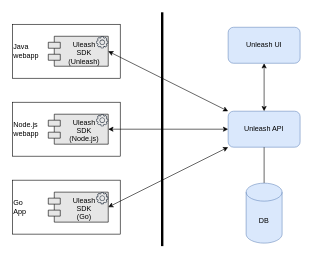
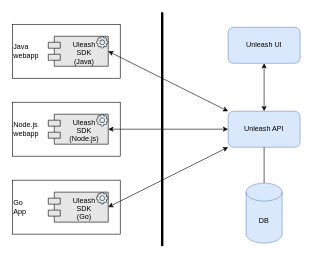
  <mxCell id="0" />
  <mxCell id="1" parent="0" />
  <mxCell id="2" value="&lt;div align=&quot;left&quot;&gt;Java&amp;nbsp;&amp;nbsp;&amp;nbsp;&amp;nbsp; &lt;br&gt;&lt;/div&gt;&lt;div align=&quot;left&quot;&gt;webapp&lt;br&gt;&lt;/div&gt;" style="html=1;align=left;" parent="1" vertex="1"><mxGeometry x="20" y="40" width="180" height="90" as="geometry" /></mxCell>
- <mxCell id="3" value="Uleash&#10;SDK&#10;(Unleash)&#10;" style="shape=module;align=left;spacingLeft=20;align=center;verticalAlign=top;fillColor=#E6E6E6;" parent="1" vertex="1"><mxGeometry x="80" y="60" width="100" height="50" as="geometry" /></mxCell>
+ <mxCell id="3" value="Uleash&#10;SDK&#10;(Java)&#10;" style="shape=module;align=left;spacingLeft=20;align=center;verticalAlign=top;fillColor=#E6E6E6;" parent="1" vertex="1"><mxGeometry x="80" y="60" width="100" height="50" as="geometry" /></mxCell>
  <mxCell id="4" value="&lt;div align=&quot;left&quot;&gt;Node.js &amp;nbsp;&amp;nbsp;&amp;nbsp; &lt;br&gt;&lt;/div&gt;&lt;div align=&quot;left&quot;&gt;webapp&lt;br&gt;&lt;/div&gt;" style="html=1;align=left;" parent="1" vertex="1"><mxGeometry x="20" y="170" width="180" height="90" as="geometry" /></mxCell>
  <mxCell id="5" value="&lt;div&gt;Go&lt;/div&gt;&lt;div&gt;App&lt;br&gt;&lt;/div&gt;" style="html=1;align=left;" parent="1" vertex="1"><mxGeometry x="20" y="300" width="180" height="90" as="geometry" /></mxCell>
  <mxCell id="6" value="Uleash&#10;SDK&#10;(Node.js)&#10;" style="shape=module;align=left;spacingLeft=20;align=center;verticalAlign=top;fillColor=#E6E6E6;" parent="1" vertex="1"><mxGeometry x="80" y="190" width="100" height="50" as="geometry" /></mxCell>
  <mxCell id="7" style="edgeStyle=none;rounded=0;orthogonalLoop=1;jettySize=auto;html=1;exitX=1;exitY=0.5;exitDx=0;exitDy=0;labelBackgroundColor=default;fontColor=default;startArrow=classic;startFill=1;endArrow=classic;endFill=1;startSize=6;endSize=6;strokeColor=default;strokeWidth=1;" edge="1" parent="1" source="8" target="15"><mxGeometry relative="1" as="geometry" /></mxCell>
  <mxCell id="8" value="Uleash&#10;SDK&#10;(Go)&#10;" style="shape=module;align=left;spacingLeft=20;align=center;verticalAlign=top;fillColor=#E6E6E6;" parent="1" vertex="1"><mxGeometry x="80" y="320" width="100" height="50" as="geometry" /></mxCell>
  <mxCell id="9" value="" style="sketch=0;outlineConnect=0;fontColor=#232F3E;gradientColor=none;fillColor=#232F3E;strokeColor=none;dashed=0;verticalLabelPosition=bottom;verticalAlign=top;align=center;html=1;fontSize=12;fontStyle=0;aspect=fixed;pointerEvents=1;shape=mxgraph.aws4.gear;" vertex="1" parent="1"><mxGeometry x="160" y="60" width="20" height="20" as="geometry" /></mxCell>
  <mxCell id="10" value="" style="sketch=0;outlineConnect=0;fontColor=#232F3E;gradientColor=none;fillColor=#232F3E;strokeColor=none;dashed=0;verticalLabelPosition=bottom;verticalAlign=top;align=center;html=1;fontSize=12;fontStyle=0;aspect=fixed;pointerEvents=1;shape=mxgraph.aws4.gear;" vertex="1" parent="1"><mxGeometry x="160" y="190" width="20" height="20" as="geometry" /></mxCell>
  <mxCell id="11" value="" style="sketch=0;outlineConnect=0;fontColor=#232F3E;gradientColor=none;fillColor=#232F3E;strokeColor=none;dashed=0;verticalLabelPosition=bottom;verticalAlign=top;align=center;html=1;fontSize=12;fontStyle=0;aspect=fixed;pointerEvents=1;shape=mxgraph.aws4.gear;" vertex="1" parent="1"><mxGeometry x="160" y="320" width="20" height="20" as="geometry" /></mxCell>
  <mxCell id="12" value="" style="endArrow=none;html=1;rounded=0;strokeColor=default;labelBackgroundColor=default;fontColor=default;strokeWidth=4;" edge="1" parent="1"><mxGeometry width="50" height="50" relative="1" as="geometry"><mxPoint x="270" y="410" as="sourcePoint" /><mxPoint x="270" y="20" as="targetPoint" /></mxGeometry></mxCell>
  <mxCell id="13" value="" style="edgeStyle=orthogonalEdgeStyle;rounded=0;orthogonalLoop=1;jettySize=auto;html=1;labelBackgroundColor=default;fontColor=default;strokeColor=default;strokeWidth=1;startArrow=classic;startFill=1;" edge="1" parent="1" source="15" target="17"><mxGeometry relative="1" as="geometry" /></mxCell>
  <mxCell id="14" value="" style="edgeStyle=orthogonalEdgeStyle;rounded=0;orthogonalLoop=1;jettySize=auto;html=1;labelBackgroundColor=default;fontColor=default;startArrow=classic;startFill=1;endArrow=classic;endFill=1;startSize=6;endSize=6;strokeColor=default;strokeWidth=1;entryX=1;entryY=0.5;entryDx=0;entryDy=0;" edge="1" parent="1" source="15" target="6"><mxGeometry relative="1" as="geometry"><mxPoint x="300" y="215" as="targetPoint" /></mxGeometry></mxCell>
  <mxCell id="15" value="Unleash API" style="rounded=1;whiteSpace=wrap;html=1;fillColor=#dae8fc;strokeColor=#6c8ebf;fontColor=default;" vertex="1" parent="1"><mxGeometry x="380" y="185" width="120" height="60" as="geometry" /></mxCell>
  <mxCell id="16" value="" style="rounded=0;orthogonalLoop=1;jettySize=auto;html=1;labelBackgroundColor=default;fontColor=default;startArrow=classic;startFill=1;endArrow=classic;endFill=1;startSize=6;endSize=6;strokeColor=default;strokeWidth=1;entryX=1;entryY=0.5;entryDx=0;entryDy=0;" edge="1" parent="1" source="15" target="3"><mxGeometry relative="1" as="geometry"><mxPoint x="300" y="75" as="targetPoint" /></mxGeometry></mxCell>
  <mxCell id="17" value="Unleash UI" style="whiteSpace=wrap;html=1;rounded=1;fillColor=#dae8fc;strokeColor=#6c8ebf;fontColor=default;" vertex="1" parent="1"><mxGeometry x="380" y="45" width="120" height="60" as="geometry" /></mxCell>
  <mxCell id="18" value="" style="edgeStyle=orthogonalEdgeStyle;rounded=0;orthogonalLoop=1;jettySize=auto;html=1;labelBackgroundColor=default;fontColor=default;strokeColor=default;strokeWidth=1;endSize=6;startSize=6;endArrow=none;endFill=0;" edge="1" parent="1" source="19" target="15"><mxGeometry relative="1" as="geometry" /></mxCell>
  <mxCell id="19" value="DB" style="shape=cylinder3;whiteSpace=wrap;html=1;boundedLbl=1;backgroundOutline=1;size=15;strokeColor=#6c8ebf;fillColor=#dae8fc;fontColor=default;" vertex="1" parent="1"><mxGeometry x="410" y="305" width="60" height="100" as="geometry" /></mxCell>
